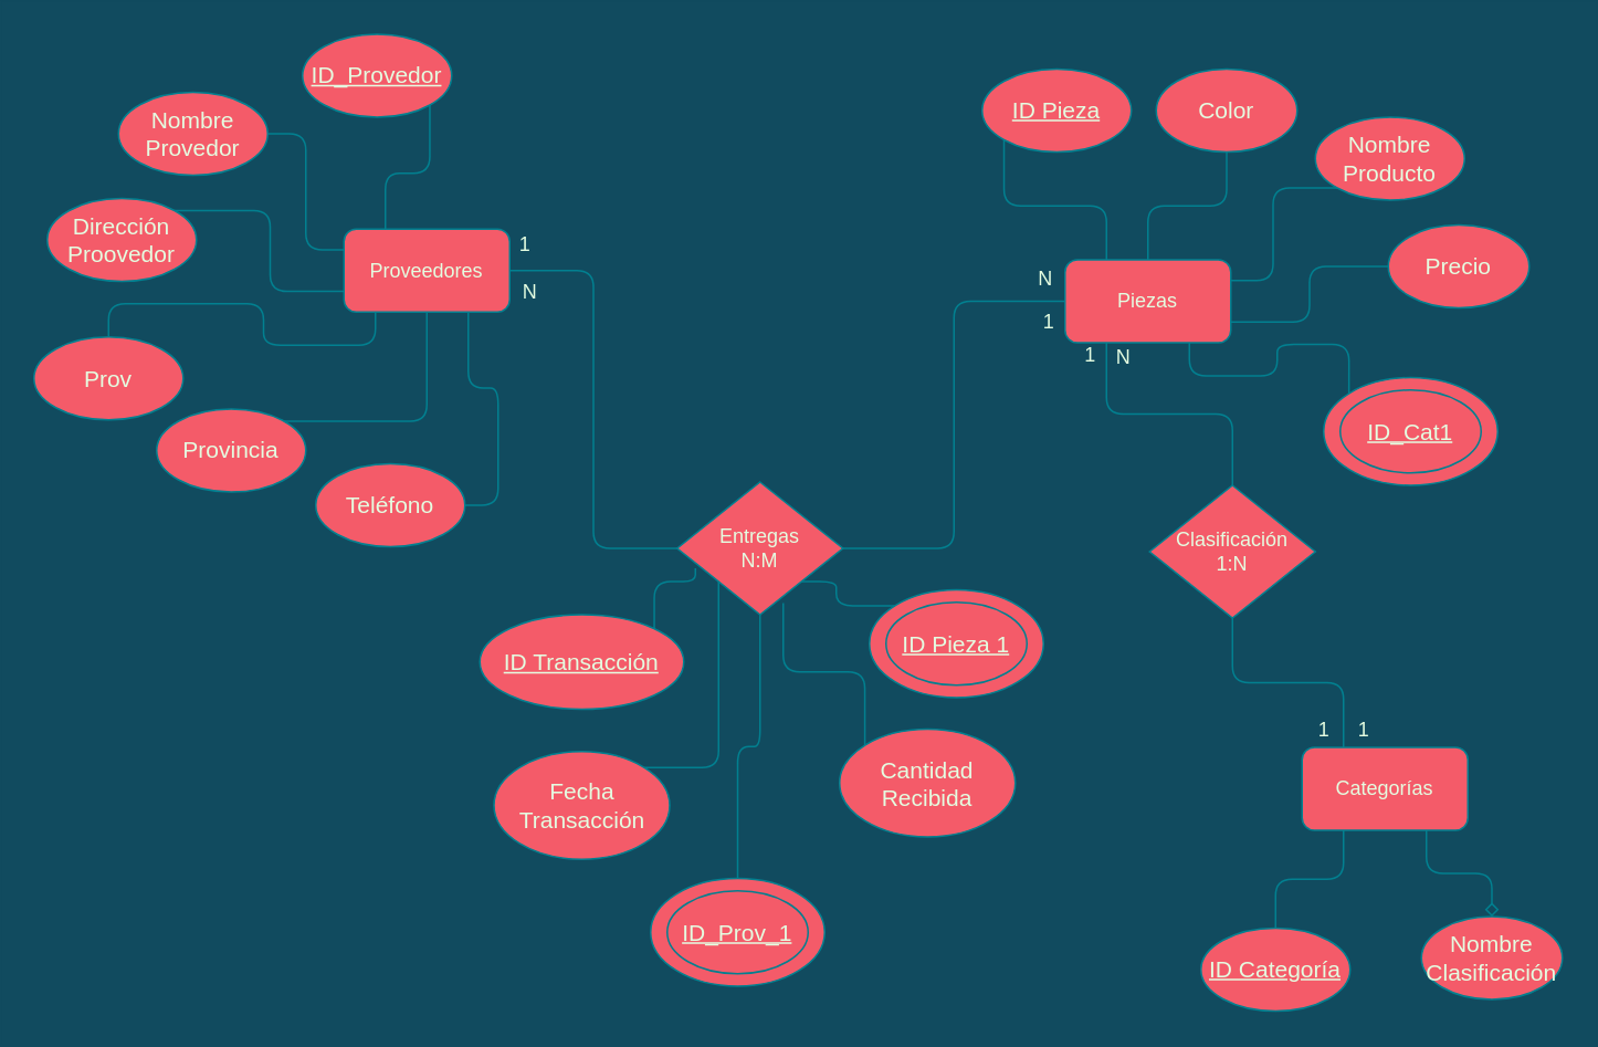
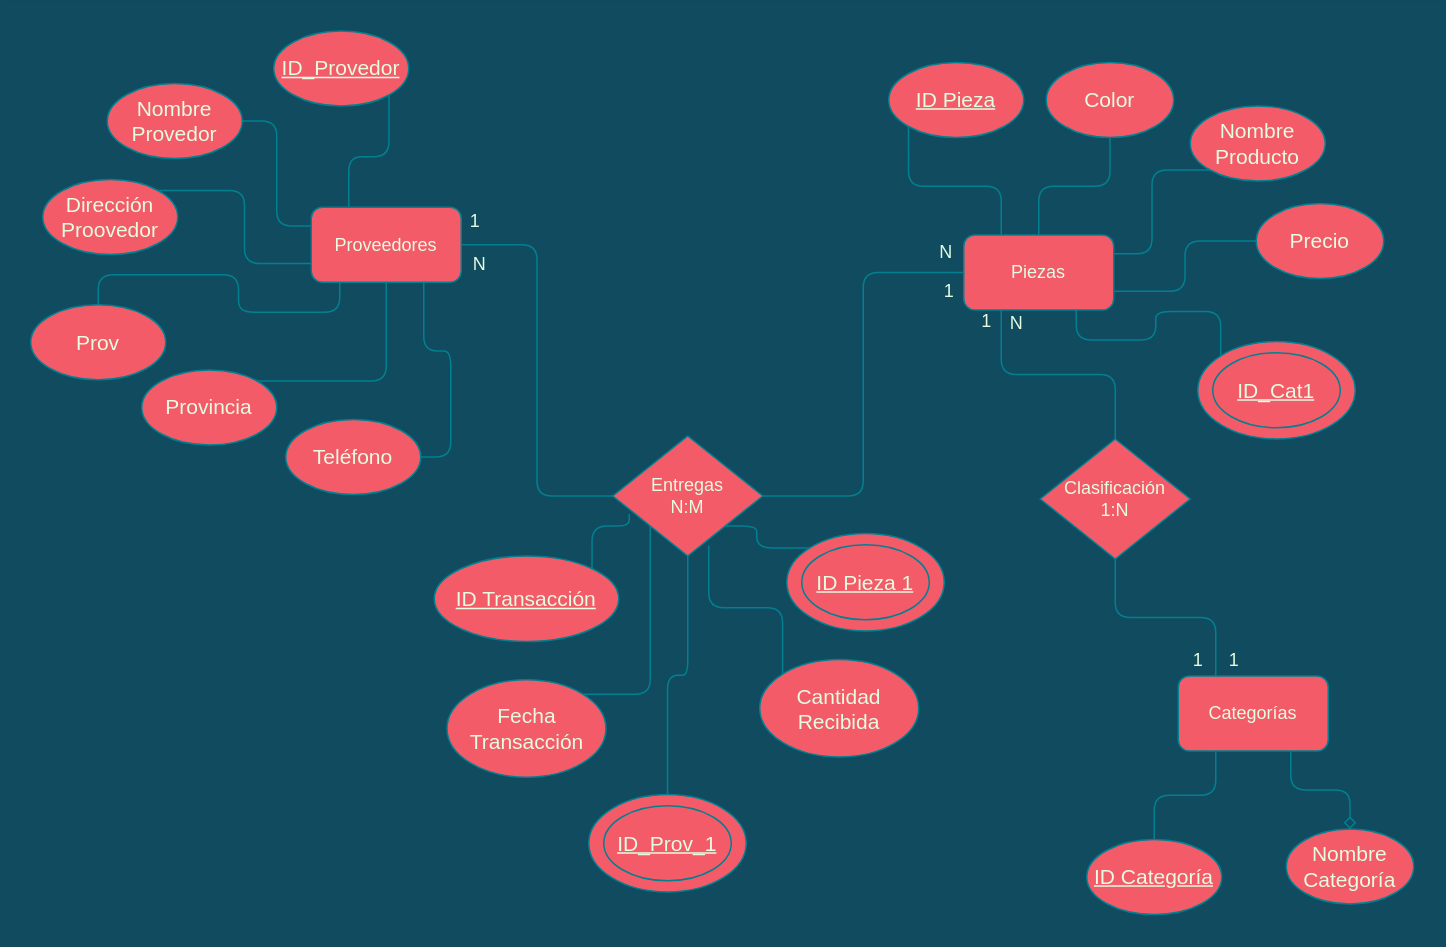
  <mxCell id="0" />
  <mxCell id="1" parent="0" />
  <mxCell id="2" style="edgeStyle=orthogonalEdgeStyle;curved=0;rounded=1;sketch=0;orthogonalLoop=1;jettySize=auto;html=1;exitX=0.75;exitY=1;exitDx=0;exitDy=0;entryX=0;entryY=0;entryDx=0;entryDy=0;fontColor=#E4FDE1;endArrow=none;endFill=0;strokeColor=#028090;labelBackgroundColor=#114B5F;" edge="1" parent="1" source="3" target="44"><mxGeometry relative="1" as="geometry" /></mxCell>
  <mxCell id="3" value="Piezas" style="rounded=1;whiteSpace=wrap;html=1;sketch=0;fontColor=#E4FDE1;strokeColor=#028090;fillColor=#F45B69;" parent="1" vertex="1"><mxGeometry x="642" y="156" width="100" height="50" as="geometry" /></mxCell>
  <mxCell id="4" style="edgeStyle=orthogonalEdgeStyle;curved=0;rounded=1;sketch=0;orthogonalLoop=1;jettySize=auto;html=1;exitX=0;exitY=1;exitDx=0;exitDy=0;entryX=1;entryY=0.25;entryDx=0;entryDy=0;fontColor=#E4FDE1;endArrow=none;endFill=0;strokeColor=#028090;labelBackgroundColor=#114B5F;" edge="1" parent="1" source="5" target="3"><mxGeometry relative="1" as="geometry" /></mxCell>
  <mxCell id="5" value="Nombre Producto" style="ellipse;whiteSpace=wrap;html=1;rounded=0;sketch=0;fontSize=14;fontColor=#E4FDE1;strokeColor=#028090;fillColor=#F45B69;" parent="1" vertex="1"><mxGeometry x="793" y="70" width="90" height="50" as="geometry" /></mxCell>
  <mxCell id="6" style="edgeStyle=orthogonalEdgeStyle;curved=0;rounded=1;sketch=0;orthogonalLoop=1;jettySize=auto;html=1;exitX=0;exitY=1;exitDx=0;exitDy=0;entryX=0.25;entryY=0;entryDx=0;entryDy=0;fontColor=#E4FDE1;endArrow=none;endFill=0;strokeColor=#028090;labelBackgroundColor=#114B5F;" edge="1" parent="1" source="7" target="3"><mxGeometry relative="1" as="geometry" /></mxCell>
  <mxCell id="7" value="&lt;u&gt;ID Pieza&lt;/u&gt;" style="ellipse;whiteSpace=wrap;html=1;rounded=0;sketch=0;fontSize=14;fontColor=#E4FDE1;strokeColor=#028090;fillColor=#F45B69;" parent="1" vertex="1"><mxGeometry x="592" y="41" width="90" height="50" as="geometry" /></mxCell>
  <mxCell id="8" style="edgeStyle=orthogonalEdgeStyle;curved=0;rounded=1;sketch=0;orthogonalLoop=1;jettySize=auto;html=1;exitX=0.75;exitY=1;exitDx=0;exitDy=0;entryX=1;entryY=0.5;entryDx=0;entryDy=0;fontColor=#E4FDE1;strokeColor=#028090;endArrow=none;endFill=0;labelBackgroundColor=#114B5F;" edge="1" parent="1" source="9" target="25"><mxGeometry relative="1" as="geometry" /></mxCell>
  <mxCell id="9" value="Proveedores" style="rounded=1;whiteSpace=wrap;html=1;sketch=0;fontColor=#E4FDE1;strokeColor=#028090;fillColor=#F45B69;" parent="1" vertex="1"><mxGeometry x="207" y="137.5" width="100" height="50" as="geometry" /></mxCell>
  <mxCell id="10" style="edgeStyle=orthogonalEdgeStyle;curved=0;rounded=1;sketch=0;orthogonalLoop=1;jettySize=auto;html=1;exitX=1;exitY=1;exitDx=0;exitDy=0;entryX=0.25;entryY=0;entryDx=0;entryDy=0;fontColor=#E4FDE1;endArrow=none;endFill=0;strokeColor=#028090;labelBackgroundColor=#114B5F;" parent="1" source="11" target="9" edge="1"><mxGeometry relative="1" as="geometry" /></mxCell>
  <mxCell id="11" value="&lt;u&gt;ID_Provedor&lt;/u&gt;" style="ellipse;whiteSpace=wrap;html=1;rounded=0;sketch=0;fontSize=14;fontColor=#E4FDE1;strokeColor=#028090;fillColor=#F45B69;" parent="1" vertex="1"><mxGeometry x="182" y="20" width="90" height="50" as="geometry" /></mxCell>
  <mxCell id="12" style="edgeStyle=orthogonalEdgeStyle;curved=0;rounded=1;sketch=0;orthogonalLoop=1;jettySize=auto;html=1;exitX=1;exitY=0.5;exitDx=0;exitDy=0;entryX=0;entryY=0.25;entryDx=0;entryDy=0;fontColor=#E4FDE1;endArrow=none;endFill=0;strokeColor=#028090;labelBackgroundColor=#114B5F;" parent="1" source="13" target="9" edge="1"><mxGeometry relative="1" as="geometry" /></mxCell>
  <mxCell id="13" value="Nombre Provedor" style="ellipse;whiteSpace=wrap;html=1;rounded=0;sketch=0;fontSize=14;fontColor=#E4FDE1;strokeColor=#028090;fillColor=#F45B69;" parent="1" vertex="1"><mxGeometry x="71" y="55" width="90" height="50" as="geometry" /></mxCell>
  <mxCell id="14" style="edgeStyle=orthogonalEdgeStyle;curved=0;rounded=1;sketch=0;orthogonalLoop=1;jettySize=auto;html=1;exitX=1;exitY=0;exitDx=0;exitDy=0;entryX=0;entryY=0.75;entryDx=0;entryDy=0;fontColor=#E4FDE1;endArrow=none;endFill=0;strokeColor=#028090;labelBackgroundColor=#114B5F;" parent="1" source="15" target="9" edge="1"><mxGeometry relative="1" as="geometry" /></mxCell>
  <mxCell id="15" value="Dirección Proovedor" style="ellipse;whiteSpace=wrap;html=1;rounded=0;sketch=0;fontSize=14;fontColor=#E4FDE1;strokeColor=#028090;fillColor=#F45B69;" parent="1" vertex="1"><mxGeometry x="28" y="119" width="90" height="50" as="geometry" /></mxCell>
  <mxCell id="16" style="edgeStyle=orthogonalEdgeStyle;curved=0;rounded=1;sketch=0;orthogonalLoop=1;jettySize=auto;html=1;exitX=0.5;exitY=0;exitDx=0;exitDy=0;entryX=0.19;entryY=1;entryDx=0;entryDy=0;entryPerimeter=0;fontColor=#E4FDE1;endArrow=none;endFill=0;strokeColor=#028090;labelBackgroundColor=#114B5F;" parent="1" source="17" target="9" edge="1"><mxGeometry relative="1" as="geometry" /></mxCell>
  <mxCell id="17" value="Prov" style="ellipse;whiteSpace=wrap;html=1;rounded=0;sketch=0;fontSize=14;fontColor=#E4FDE1;strokeColor=#028090;fillColor=#F45B69;" parent="1" vertex="1"><mxGeometry x="20" y="202.5" width="90" height="50" as="geometry" /></mxCell>
  <mxCell id="18" style="edgeStyle=orthogonalEdgeStyle;curved=0;rounded=1;sketch=0;orthogonalLoop=1;jettySize=auto;html=1;exitX=1;exitY=0.5;exitDx=0;exitDy=0;entryX=0;entryY=0.5;entryDx=0;entryDy=0;fontColor=#E4FDE1;endArrow=none;endFill=0;strokeColor=#028090;labelBackgroundColor=#114B5F;" parent="1" source="20" target="3" edge="1"><mxGeometry relative="1" as="geometry" /></mxCell>
  <mxCell id="19" style="edgeStyle=orthogonalEdgeStyle;curved=0;rounded=1;sketch=0;orthogonalLoop=1;jettySize=auto;html=1;exitX=0;exitY=0.5;exitDx=0;exitDy=0;entryX=1;entryY=0.5;entryDx=0;entryDy=0;fontColor=#E4FDE1;endArrow=none;endFill=0;strokeColor=#028090;labelBackgroundColor=#114B5F;" parent="1" source="20" target="9" edge="1"><mxGeometry relative="1" as="geometry" /></mxCell>
  <mxCell id="20" value="Entregas&lt;br&gt;N:M" style="rhombus;whiteSpace=wrap;html=1;rounded=0;sketch=0;fontColor=#E4FDE1;strokeColor=#028090;fillColor=#F45B69;" parent="1" vertex="1"><mxGeometry x="408" y="290" width="100" height="80" as="geometry" /></mxCell>
  <mxCell id="21" style="edgeStyle=orthogonalEdgeStyle;curved=0;rounded=1;sketch=0;orthogonalLoop=1;jettySize=auto;html=1;exitX=0;exitY=0.5;exitDx=0;exitDy=0;entryX=1;entryY=0.75;entryDx=0;entryDy=0;fontColor=#E4FDE1;endArrow=none;endFill=0;strokeColor=#028090;labelBackgroundColor=#114B5F;" edge="1" parent="1" source="22" target="3"><mxGeometry relative="1" as="geometry" /></mxCell>
  <mxCell id="22" value="Precio" style="ellipse;whiteSpace=wrap;html=1;rounded=0;sketch=0;fontSize=14;fontColor=#E4FDE1;strokeColor=#028090;fillColor=#F45B69;" parent="1" vertex="1"><mxGeometry x="837" y="135" width="85" height="50" as="geometry" /></mxCell>
  <mxCell id="23" style="edgeStyle=orthogonalEdgeStyle;curved=0;rounded=1;sketch=0;orthogonalLoop=1;jettySize=auto;html=1;exitX=1;exitY=0;exitDx=0;exitDy=0;fontColor=#E4FDE1;strokeColor=#028090;endArrow=none;endFill=0;labelBackgroundColor=#114B5F;" edge="1" parent="1" source="24" target="9"><mxGeometry relative="1" as="geometry" /></mxCell>
  <mxCell id="24" value="Provincia" style="ellipse;whiteSpace=wrap;html=1;rounded=0;sketch=0;fontSize=14;fontColor=#E4FDE1;strokeColor=#028090;fillColor=#F45B69;" vertex="1" parent="1"><mxGeometry x="94" y="246" width="90" height="50" as="geometry" /></mxCell>
  <mxCell id="25" value="Teléfono" style="ellipse;whiteSpace=wrap;html=1;rounded=0;sketch=0;fontSize=14;fontColor=#E4FDE1;strokeColor=#028090;fillColor=#F45B69;" vertex="1" parent="1"><mxGeometry x="190" y="279" width="90" height="50" as="geometry" /></mxCell>
  <mxCell id="26" style="edgeStyle=orthogonalEdgeStyle;curved=0;rounded=1;sketch=0;orthogonalLoop=1;jettySize=auto;html=1;exitX=0.25;exitY=1;exitDx=0;exitDy=0;entryX=0.5;entryY=0;entryDx=0;entryDy=0;fontColor=#E4FDE1;endArrow=none;endFill=0;strokeColor=#028090;labelBackgroundColor=#114B5F;" edge="1" parent="1" source="28" target="29"><mxGeometry relative="1" as="geometry" /></mxCell>
  <mxCell id="27" style="edgeStyle=orthogonalEdgeStyle;curved=0;rounded=1;sketch=0;orthogonalLoop=1;jettySize=auto;html=1;exitX=0.75;exitY=1;exitDx=0;exitDy=0;entryX=0.5;entryY=0;entryDx=0;entryDy=0;fontColor=#E4FDE1;endArrow=diamond;endFill=0;strokeColor=#028090;labelBackgroundColor=#114B5F;" edge="1" parent="1" source="28" target="30"><mxGeometry relative="1" as="geometry" /></mxCell>
  <mxCell id="28" value="Categorías" style="rounded=1;whiteSpace=wrap;html=1;sketch=0;fontColor=#E4FDE1;strokeColor=#028090;fillColor=#F45B69;" vertex="1" parent="1"><mxGeometry x="785" y="450" width="100" height="50" as="geometry" /></mxCell>
  <mxCell id="29" value="&lt;u&gt;ID Categoría&lt;/u&gt;" style="ellipse;whiteSpace=wrap;html=1;rounded=0;sketch=0;fontSize=14;fontColor=#E4FDE1;strokeColor=#028090;fillColor=#F45B69;" vertex="1" parent="1"><mxGeometry x="724" y="559" width="90" height="50" as="geometry" /></mxCell>
- <mxCell id="30" value="Nombre Clasificación" style="ellipse;whiteSpace=wrap;html=1;rounded=0;sketch=0;fontSize=14;fontColor=#E4FDE1;strokeColor=#028090;fillColor=#F45B69;" vertex="1" parent="1"><mxGeometry x="857" y="552" width="85" height="50" as="geometry" /></mxCell>
+ <mxCell id="30" value="Nombre Categoría" style="ellipse;whiteSpace=wrap;html=1;rounded=0;sketch=0;fontSize=14;fontColor=#E4FDE1;strokeColor=#028090;fillColor=#F45B69;" vertex="1" parent="1"><mxGeometry x="857" y="552" width="85" height="50" as="geometry" /></mxCell>
  <mxCell id="31" style="edgeStyle=orthogonalEdgeStyle;curved=0;rounded=1;sketch=0;orthogonalLoop=1;jettySize=auto;html=1;exitX=0.5;exitY=1;exitDx=0;exitDy=0;entryX=0.25;entryY=0;entryDx=0;entryDy=0;fontColor=#E4FDE1;endArrow=none;endFill=0;strokeColor=#028090;labelBackgroundColor=#114B5F;" edge="1" parent="1" source="33" target="28"><mxGeometry relative="1" as="geometry" /></mxCell>
  <mxCell id="32" style="edgeStyle=orthogonalEdgeStyle;curved=0;rounded=1;sketch=0;orthogonalLoop=1;jettySize=auto;html=1;exitX=0.5;exitY=0;exitDx=0;exitDy=0;entryX=0.25;entryY=1;entryDx=0;entryDy=0;fontColor=#E4FDE1;endArrow=none;endFill=0;strokeColor=#028090;labelBackgroundColor=#114B5F;" edge="1" parent="1" source="33" target="3"><mxGeometry relative="1" as="geometry" /></mxCell>
  <mxCell id="33" value="Clasificación&lt;br&gt;1:N" style="rhombus;whiteSpace=wrap;html=1;rounded=0;sketch=0;fontColor=#E4FDE1;strokeColor=#028090;fillColor=#F45B69;" vertex="1" parent="1"><mxGeometry x="693" y="292" width="100" height="80" as="geometry" /></mxCell>
  <mxCell id="34" value="1" style="text;html=1;align=center;verticalAlign=middle;resizable=0;points=[];autosize=1;strokeColor=none;fillColor=none;fontColor=#E4FDE1;" vertex="1" parent="1"><mxGeometry x="307" y="138" width="17" height="18" as="geometry" /></mxCell>
  <mxCell id="35" value="N" style="text;html=1;align=center;verticalAlign=middle;resizable=0;points=[];autosize=1;strokeColor=none;fillColor=none;fontColor=#E4FDE1;" vertex="1" parent="1"><mxGeometry x="620" y="159" width="19" height="18" as="geometry" /></mxCell>
  <mxCell id="36" value="1" style="text;html=1;align=center;verticalAlign=middle;resizable=0;points=[];autosize=1;strokeColor=none;fillColor=none;fontColor=#E4FDE1;" vertex="1" parent="1"><mxGeometry x="623" y="185" width="17" height="18" as="geometry" /></mxCell>
  <mxCell id="37" value="N" style="text;html=1;align=center;verticalAlign=middle;resizable=0;points=[];autosize=1;strokeColor=none;fillColor=none;fontColor=#E4FDE1;" vertex="1" parent="1"><mxGeometry x="309" y="167" width="19" height="18" as="geometry" /></mxCell>
  <mxCell id="38" value="" style="edgeStyle=orthogonalEdgeStyle;curved=0;rounded=1;sketch=0;orthogonalLoop=1;jettySize=auto;html=1;fontColor=#E4FDE1;endArrow=none;endFill=0;strokeColor=#028090;labelBackgroundColor=#114B5F;" edge="1" parent="1" source="39" target="3"><mxGeometry relative="1" as="geometry" /></mxCell>
  <mxCell id="39" value="Color" style="ellipse;whiteSpace=wrap;html=1;rounded=0;sketch=0;fontSize=14;fontColor=#E4FDE1;strokeColor=#028090;fillColor=#F45B69;" vertex="1" parent="1"><mxGeometry x="697" y="41" width="85" height="50" as="geometry" /></mxCell>
  <mxCell id="40" value="1" style="text;html=1;align=center;verticalAlign=middle;resizable=0;points=[];autosize=1;strokeColor=none;fillColor=none;fontColor=#E4FDE1;" vertex="1" parent="1"><mxGeometry x="648" y="205" width="17" height="18" as="geometry" /></mxCell>
  <mxCell id="41" value="1" style="text;html=1;align=center;verticalAlign=middle;resizable=0;points=[];autosize=1;strokeColor=none;fillColor=none;fontColor=#E4FDE1;" vertex="1" parent="1"><mxGeometry x="789" y="431" width="17" height="18" as="geometry" /></mxCell>
  <mxCell id="42" value="1" style="text;html=1;align=center;verticalAlign=middle;resizable=0;points=[];autosize=1;strokeColor=none;fillColor=none;fontColor=#E4FDE1;" vertex="1" parent="1"><mxGeometry x="813" y="431" width="17" height="18" as="geometry" /></mxCell>
  <mxCell id="43" value="N" style="text;html=1;align=center;verticalAlign=middle;resizable=0;points=[];autosize=1;strokeColor=none;fillColor=none;fontColor=#E4FDE1;" vertex="1" parent="1"><mxGeometry x="667" y="206" width="19" height="18" as="geometry" /></mxCell>
  <mxCell id="44" value="" style="ellipse;whiteSpace=wrap;html=1;rounded=0;sketch=0;fontSize=14;fontColor=#E4FDE1;strokeColor=#028090;fillColor=#F45B69;" vertex="1" parent="1"><mxGeometry x="798" y="227" width="105" height="65" as="geometry" /></mxCell>
  <mxCell id="45" value="&lt;u&gt;ID_Cat1&lt;br&gt;&lt;/u&gt;" style="ellipse;whiteSpace=wrap;html=1;rounded=0;sketch=0;fontSize=14;fontColor=#E4FDE1;strokeColor=#028090;fillColor=#F45B69;" vertex="1" parent="1"><mxGeometry x="808" y="234.5" width="85" height="50" as="geometry" /></mxCell>
  <mxCell id="46" style="edgeStyle=orthogonalEdgeStyle;curved=0;rounded=1;sketch=0;orthogonalLoop=1;jettySize=auto;html=1;exitX=1;exitY=0;exitDx=0;exitDy=0;entryX=0;entryY=1;entryDx=0;entryDy=0;fontColor=#E4FDE1;endArrow=none;endFill=0;strokeColor=#028090;fillColor=#F45B69;" edge="1" parent="1" source="47" target="20"><mxGeometry relative="1" as="geometry" /></mxCell>
  <mxCell id="47" value="Fecha Transacción" style="ellipse;whiteSpace=wrap;html=1;rounded=0;sketch=0;fontSize=14;fontColor=#E4FDE1;strokeColor=#028090;fillColor=#F45B69;" vertex="1" parent="1"><mxGeometry x="297.5" y="452.5" width="106" height="65" as="geometry" /></mxCell>
  <mxCell id="48" style="edgeStyle=orthogonalEdgeStyle;curved=0;rounded=1;sketch=0;orthogonalLoop=1;jettySize=auto;html=1;exitX=1;exitY=0;exitDx=0;exitDy=0;entryX=0.11;entryY=0.65;entryDx=0;entryDy=0;entryPerimeter=0;fontColor=#E4FDE1;endArrow=none;endFill=0;strokeColor=#028090;fillColor=#F45B69;" edge="1" parent="1" source="49" target="20"><mxGeometry relative="1" as="geometry" /></mxCell>
  <mxCell id="49" value="&lt;u&gt;ID Transacción&lt;/u&gt;" style="ellipse;whiteSpace=wrap;html=1;rounded=0;sketch=0;fontSize=14;fontColor=#E4FDE1;strokeColor=#028090;fillColor=#F45B69;" vertex="1" parent="1"><mxGeometry x="289" y="370" width="123" height="57" as="geometry" /></mxCell>
  <mxCell id="50" value="" style="group" vertex="1" connectable="0" parent="1"><mxGeometry x="392" y="529" width="105" height="65" as="geometry" /></mxCell>
  <mxCell id="51" value="" style="ellipse;whiteSpace=wrap;html=1;rounded=0;sketch=0;fontSize=14;fontColor=#E4FDE1;strokeColor=#028090;fillColor=#F45B69;" vertex="1" parent="50"><mxGeometry width="105" height="65" as="geometry" /></mxCell>
  <mxCell id="52" value="&lt;u&gt;ID_Prov_1&lt;br&gt;&lt;/u&gt;" style="ellipse;whiteSpace=wrap;html=1;rounded=0;sketch=0;fontSize=14;fontColor=#E4FDE1;strokeColor=#028090;fillColor=#F45B69;" vertex="1" parent="50"><mxGeometry x="10" y="7.5" width="85" height="50" as="geometry" /></mxCell>
  <mxCell id="53" value="" style="group" vertex="1" connectable="0" parent="1"><mxGeometry x="524" y="355" width="105" height="65" as="geometry" /></mxCell>
  <mxCell id="54" value="" style="ellipse;whiteSpace=wrap;html=1;rounded=0;sketch=0;fontSize=14;fontColor=#E4FDE1;strokeColor=#028090;fillColor=#F45B69;" vertex="1" parent="53"><mxGeometry width="105" height="65" as="geometry" /></mxCell>
  <mxCell id="55" value="&lt;u&gt;ID Pieza 1&lt;br&gt;&lt;/u&gt;" style="ellipse;whiteSpace=wrap;html=1;rounded=0;sketch=0;fontSize=14;fontColor=#E4FDE1;strokeColor=#028090;fillColor=#F45B69;" vertex="1" parent="53"><mxGeometry x="10" y="7.5" width="85" height="50" as="geometry" /></mxCell>
  <mxCell id="56" style="edgeStyle=orthogonalEdgeStyle;curved=0;rounded=1;sketch=0;orthogonalLoop=1;jettySize=auto;html=1;exitX=0;exitY=0;exitDx=0;exitDy=0;entryX=0.64;entryY=0.913;entryDx=0;entryDy=0;entryPerimeter=0;fontColor=#E4FDE1;endArrow=none;endFill=0;strokeColor=#028090;fillColor=#F45B69;" edge="1" parent="1" source="57" target="20"><mxGeometry relative="1" as="geometry" /></mxCell>
  <mxCell id="57" value="Cantidad Recibida" style="ellipse;whiteSpace=wrap;html=1;rounded=0;sketch=0;fontSize=14;fontColor=#E4FDE1;strokeColor=#028090;fillColor=#F45B69;" vertex="1" parent="1"><mxGeometry x="506" y="439" width="106" height="65" as="geometry" /></mxCell>
  <mxCell id="58" style="edgeStyle=orthogonalEdgeStyle;curved=0;rounded=1;sketch=0;orthogonalLoop=1;jettySize=auto;html=1;exitX=0.5;exitY=0;exitDx=0;exitDy=0;entryX=0.5;entryY=1;entryDx=0;entryDy=0;fontColor=#E4FDE1;endArrow=none;endFill=0;strokeColor=#028090;fillColor=#F45B69;" edge="1" parent="1" source="51" target="20"><mxGeometry relative="1" as="geometry" /></mxCell>
  <mxCell id="59" style="edgeStyle=orthogonalEdgeStyle;curved=0;rounded=1;sketch=0;orthogonalLoop=1;jettySize=auto;html=1;exitX=0;exitY=0;exitDx=0;exitDy=0;entryX=1;entryY=1;entryDx=0;entryDy=0;fontColor=#E4FDE1;endArrow=none;endFill=0;strokeColor=#028090;fillColor=#F45B69;" edge="1" parent="1" source="54" target="20"><mxGeometry relative="1" as="geometry" /></mxCell>
